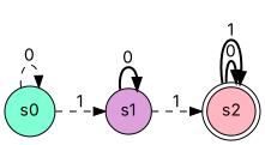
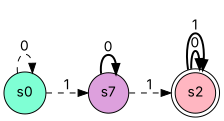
  digraph {
    fontname=Inter
    rankdir=LR
    node [fontname=Inter shape=circle style=filled]
    edge [fontname=Inter style=bold]
    s2 [fillcolor=lightpink shape=doublecircle]
    s0 [fillcolor=aquamarine]
-   s1 [fillcolor=plum]
+   s1 [fillcolor=plum label=s7]
    s2 -> s2 [label=0]
    s2 -> s2 [label=1]
    s0 -> s0 [label=0 style=dashed]
    s0 -> s1 [label=1 style=dashed]
    s1 -> s2 [label=1 style=dashed]
    s1 -> s1 [label=0]
  }
